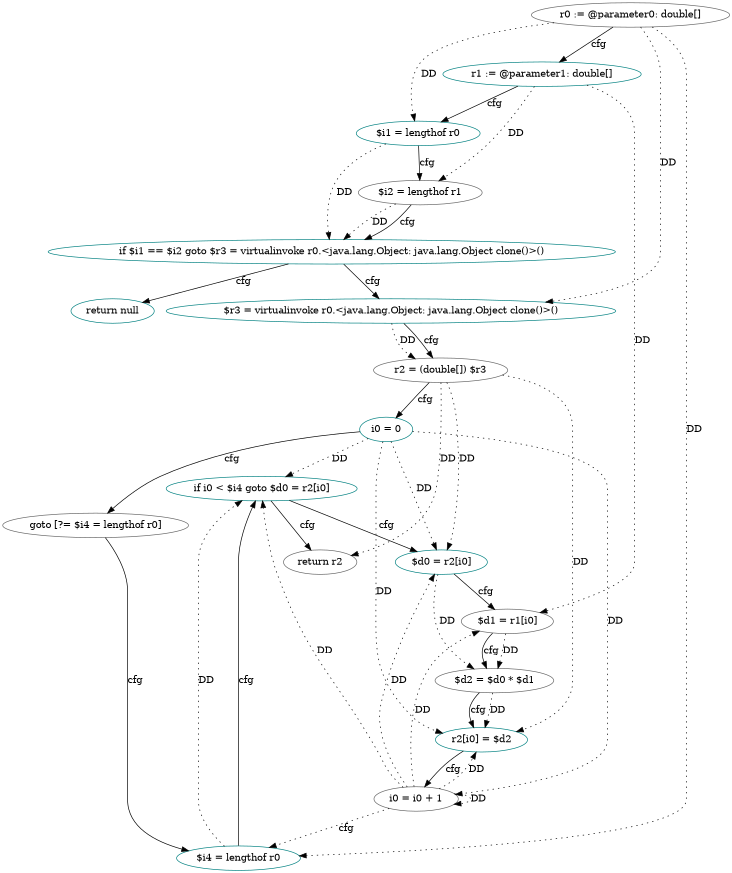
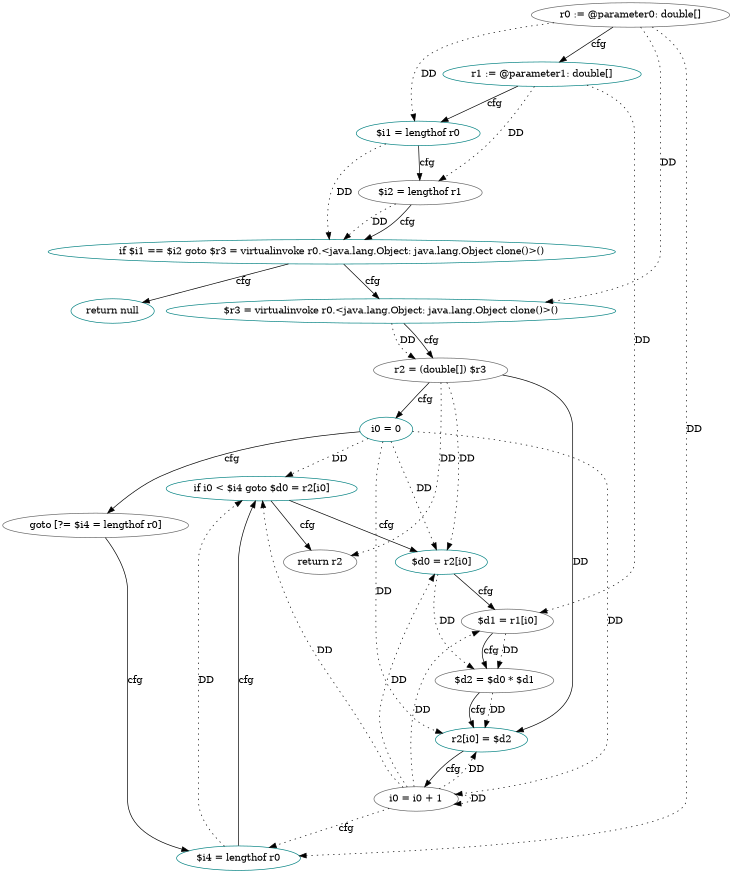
  digraph {
    node [color=teal]
    edge [style=dotted]
    n1 [color=gray40 label="r0 := @parameter0: double[]"]
    n2 [label="r1 := @parameter1: double[]"]
    n3 [label="$i1 = lengthof r0"]
    n4 [label="$r3 = virtualinvoke r0.<java.lang.Object: java.lang.Object clone()>()"]
    n5 [label="$i4 = lengthof r0"]
    n6 [color=gray40 label="$i2 = lengthof r1"]
    n7 [color=gray40 label="$d1 = r1[i0]"]
    n8 [label="if $i1 == $i2 goto $r3 = virtualinvoke r0.<java.lang.Object: java.lang.Object clone()>()"]
    n9 [color=gray40 label="r2 = (double[]) $r3"]
    n10 [label="if i0 < $i4 goto $d0 = r2[i0]"]
    n11 [color=gray40 label="$d2 = $d0 * $d1"]
    n12 [label="return null"]
    n13 [label="i0 = 0"]
    n14 [label="$d0 = r2[i0]"]
    n15 [label="r2[i0] = $d2"]
    n16 [color=gray40 label="return r2"]
    n17 [color=gray40 label="goto [?= $i4 = lengthof r0]"]
    n18 [color=gray40 label="i0 = i0 + 1"]
    n1 -> n2 [label=cfg style=""]
    n1 -> n3 [label=DD]
    n1 -> n4 [label=DD]
    n1 -> n5 [label=DD]
    n2 -> n3 [label=cfg style=""]
    n2 -> n6 [label=DD]
    n2 -> n7 [label=DD]
    n3 -> n6 [label=cfg style=""]
    n3 -> n8 [label=DD]
    n4 -> n9 [label=DD]
    n4 -> n9 [label=cfg style=""]
    n5 -> n10 [label=DD]
    n5 -> n10 [label=cfg style=""]
    n6 -> n8 [label=DD]
    n6 -> n8 [label=cfg style=""]
    n7 -> n11 [label=DD]
    n7 -> n11 [label=cfg style=""]
    n8 -> n4 [label=cfg style=""]
    n8 -> n12 [label=cfg style=""]
    n9 -> n13 [label=cfg style=""]
    n9 -> n14 [label=DD]
-   n9 -> n15 [label=DD]
+   n9 -> n15 [label=DD style=solid]
    n9 -> n16 [label=DD]
    n10 -> n14 [label=cfg style=""]
    n10 -> n16 [label=cfg style=""]
    n11 -> n15 [label=DD]
    n11 -> n15 [label=cfg style=""]
    n13 -> n10 [label=DD]
    n13 -> n14 [label=DD]
    n13 -> n15 [label=DD]
    n13 -> n17 [label=cfg style=""]
    n13 -> n18 [label=DD]
    n14 -> n7 [label=cfg style=""]
    n14 -> n11 [label=DD]
    n15 -> n18 [label=cfg style=""]
    n17 -> n5 [label=cfg style=""]
    n18 -> n5 [label=cfg]
    n18 -> n7 [label=DD]
    n18 -> n10 [label=DD]
    n18 -> n14 [label=DD]
    n18 -> n15 [label=DD]
    n18 -> n18 [label=DD]
  }
